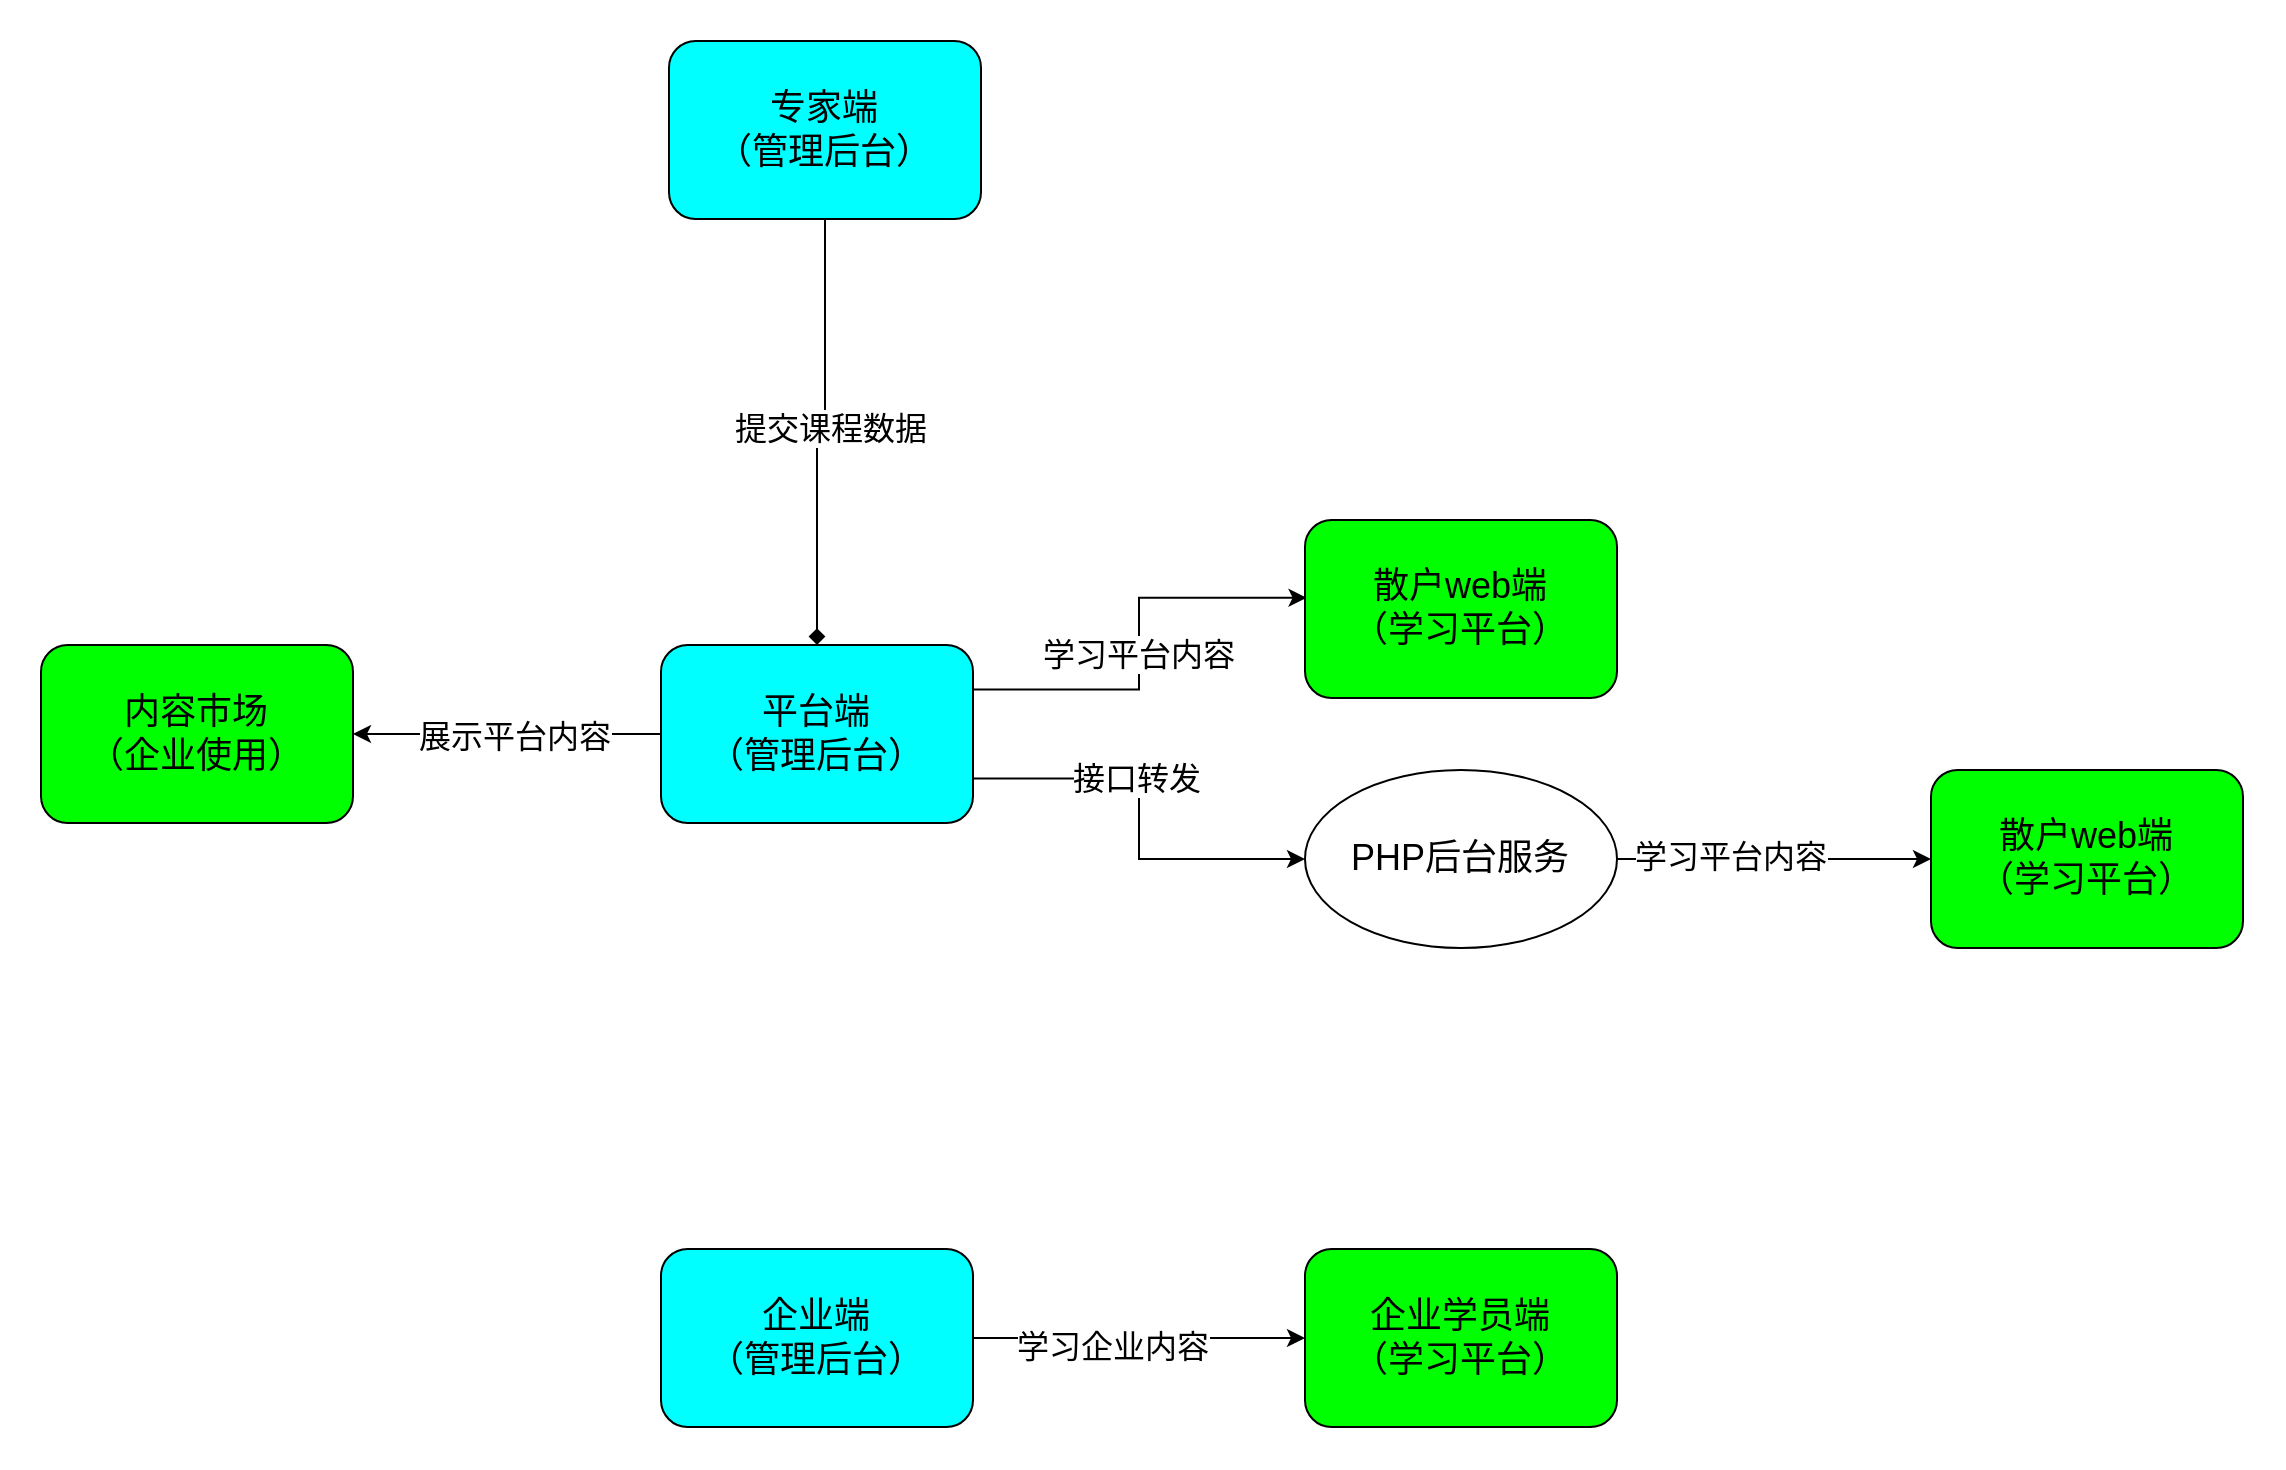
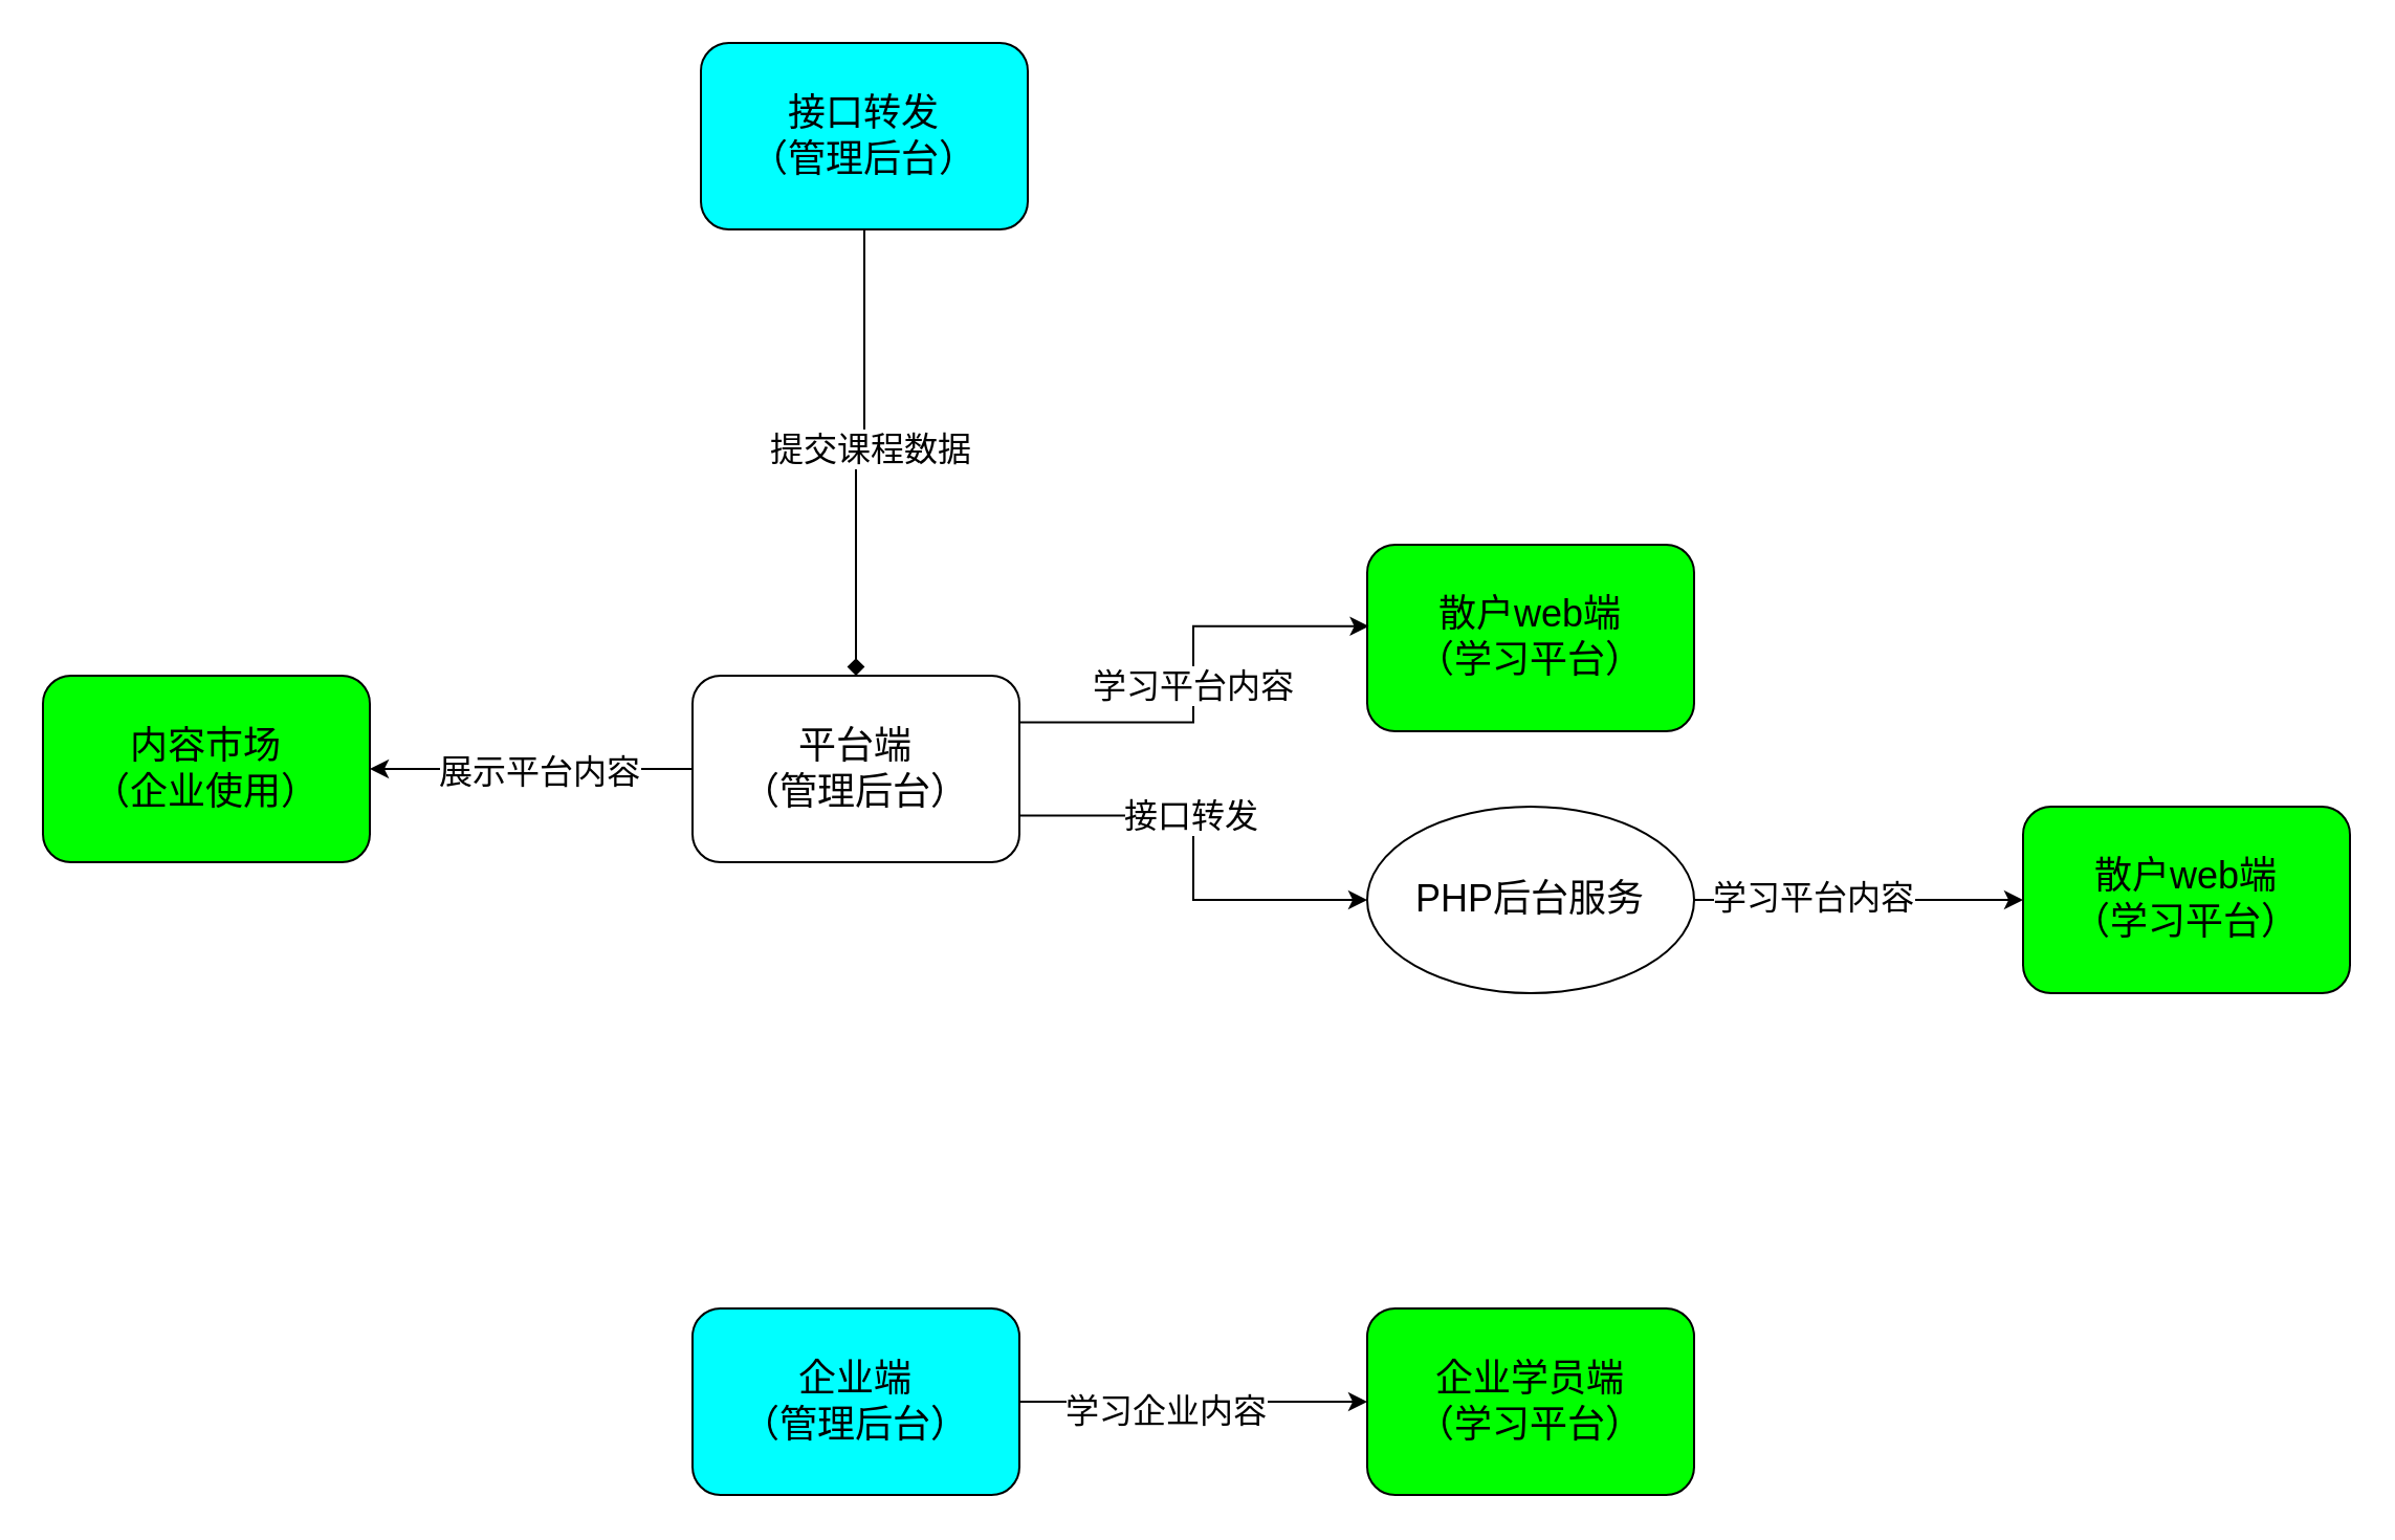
  <mxCell id="0" />
  <mxCell id="1" parent="0" />
  <mxCell id="2" style="edgeStyle=orthogonalEdgeStyle;rounded=0;orthogonalLoop=1;jettySize=auto;html=1;exitX=0.5;exitY=1;exitDx=0;exitDy=0;endArrow=diamond;" edge="1" parent="1" source="4" target="9"><mxGeometry relative="1" as="geometry" /></mxCell>
  <mxCell id="3" value="&lt;font style=&quot;font-size: 16px;&quot;&gt;提交课程数据&lt;/font&gt;" style="edgeLabel;html=1;align=center;verticalAlign=middle;resizable=0;points=[];" vertex="1" connectable="0" parent="2"><mxGeometry x="-0.042" y="2" relative="1" as="geometry"><mxPoint as="offset" /></mxGeometry></mxCell>
- <mxCell id="4" value="专家端&lt;br&gt;（管理后台）" style="rounded=1;whiteSpace=wrap;html=1;fontSize=18;fillColor=#00FFFF;" vertex="1" parent="1"><mxGeometry x="334" y="20" width="156" height="89" as="geometry" /></mxCell>
+ <mxCell id="4" value="接口转发&lt;br&gt;（管理后台）" style="rounded=1;whiteSpace=wrap;html=1;fontSize=18;fillColor=#00FFFF;" vertex="1" parent="1"><mxGeometry x="334" y="20" width="156" height="89" as="geometry" /></mxCell>
  <mxCell id="5" style="edgeStyle=orthogonalEdgeStyle;rounded=0;orthogonalLoop=1;jettySize=auto;html=1;exitX=1;exitY=0.75;exitDx=0;exitDy=0;" edge="1" parent="1" source="9" target="17"><mxGeometry relative="1" as="geometry" /></mxCell>
  <mxCell id="6" value="接口转发" style="edgeLabel;html=1;align=center;verticalAlign=middle;resizable=0;points=[];fontSize=16;" vertex="1" connectable="0" parent="5"><mxGeometry x="-0.193" y="-2" relative="1" as="geometry"><mxPoint as="offset" /></mxGeometry></mxCell>
  <mxCell id="7" style="edgeStyle=orthogonalEdgeStyle;rounded=0;orthogonalLoop=1;jettySize=auto;html=1;exitX=0;exitY=0.5;exitDx=0;exitDy=0;" edge="1" parent="1" source="9" target="20"><mxGeometry relative="1" as="geometry" /></mxCell>
  <mxCell id="8" value="展示平台内容" style="edgeLabel;html=1;align=center;verticalAlign=middle;resizable=0;points=[];fontSize=16;" vertex="1" connectable="0" parent="7"><mxGeometry x="-0.045" y="1" relative="1" as="geometry"><mxPoint as="offset" /></mxGeometry></mxCell>
- <mxCell id="9" value="平台端&lt;br&gt;（管理后台）" style="rounded=1;whiteSpace=wrap;html=1;fontSize=18;fillColor=#00FFFF;" vertex="1" parent="1"><mxGeometry x="330" y="322" width="156" height="89" as="geometry" /></mxCell>
+ <mxCell id="9" value="平台端&lt;br&gt;（管理后台）" style="rounded=1;whiteSpace=wrap;html=1;fontSize=18;fillColor=#ffffff;" vertex="1" parent="1"><mxGeometry x="330" y="322" width="156" height="89" as="geometry" /></mxCell>
  <mxCell id="10" style="edgeStyle=orthogonalEdgeStyle;rounded=0;orthogonalLoop=1;jettySize=auto;html=1;exitX=1;exitY=0.5;exitDx=0;exitDy=0;" edge="1" parent="1" source="12" target="21"><mxGeometry relative="1" as="geometry" /></mxCell>
  <mxCell id="11" value="学习企业内容" style="edgeLabel;html=1;align=center;verticalAlign=middle;resizable=0;points=[];fontSize=16;" vertex="1" connectable="0" parent="10"><mxGeometry x="-0.163" y="-4" relative="1" as="geometry"><mxPoint as="offset" /></mxGeometry></mxCell>
  <mxCell id="12" value="企业端&lt;br&gt;（管理后台）" style="rounded=1;whiteSpace=wrap;html=1;fontSize=18;fillColor=#00FFFF;" vertex="1" parent="1"><mxGeometry x="330" y="624" width="156" height="89" as="geometry" /></mxCell>
  <mxCell id="13" value="散户web端&lt;br&gt;（学习平台）" style="rounded=1;whiteSpace=wrap;html=1;fontSize=18;fillColor=#00FF00;" vertex="1" parent="1"><mxGeometry x="652" y="259.5" width="156" height="89" as="geometry" /></mxCell>
  <mxCell id="14" value="散户web端&lt;br&gt;（学习平台）" style="rounded=1;whiteSpace=wrap;html=1;fontSize=18;fillColor=#00FF00;" vertex="1" parent="1"><mxGeometry x="965" y="384.5" width="156" height="89" as="geometry" /></mxCell>
  <mxCell id="15" style="edgeStyle=orthogonalEdgeStyle;rounded=0;orthogonalLoop=1;jettySize=auto;html=1;exitX=1;exitY=0.5;exitDx=0;exitDy=0;entryX=0;entryY=0.5;entryDx=0;entryDy=0;" edge="1" parent="1" source="17" target="14"><mxGeometry relative="1" as="geometry" /></mxCell>
  <mxCell id="16" value="学习平台内容" style="edgeLabel;html=1;align=center;verticalAlign=middle;resizable=0;points=[];fontSize=16;" vertex="1" connectable="0" parent="15"><mxGeometry x="-0.29" y="2" relative="1" as="geometry"><mxPoint as="offset" /></mxGeometry></mxCell>
  <mxCell id="17" value="PHP后台服务" style="ellipse;whiteSpace=wrap;html=1;fontSize=18;fillColor=#FFFFFF;" vertex="1" parent="1"><mxGeometry x="652" y="384.5" width="156" height="89" as="geometry" /></mxCell>
  <mxCell id="18" style="edgeStyle=orthogonalEdgeStyle;rounded=0;orthogonalLoop=1;jettySize=auto;html=1;exitX=1;exitY=0.25;exitDx=0;exitDy=0;entryX=0.005;entryY=0.437;entryDx=0;entryDy=0;entryPerimeter=0;" edge="1" parent="1" source="9" target="13"><mxGeometry relative="1" as="geometry" /></mxCell>
  <mxCell id="19" value="学习平台内容" style="edgeLabel;html=1;align=center;verticalAlign=middle;resizable=0;points=[];fontSize=16;" vertex="1" connectable="0" parent="18"><mxGeometry x="-0.051" y="1" relative="1" as="geometry"><mxPoint as="offset" /></mxGeometry></mxCell>
  <mxCell id="20" value="内容市场&lt;br&gt;（企业使用&lt;span style=&quot;background-color: initial;&quot;&gt;）&lt;/span&gt;" style="rounded=1;whiteSpace=wrap;html=1;fontSize=18;fillColor=#00FF00;" vertex="1" parent="1"><mxGeometry x="20" y="322" width="156" height="89" as="geometry" /></mxCell>
  <mxCell id="21" value="企业学员端&lt;br&gt;（学习平台）" style="rounded=1;whiteSpace=wrap;html=1;fontSize=18;fillColor=#00FF00;" vertex="1" parent="1"><mxGeometry x="652" y="624" width="156" height="89" as="geometry" /></mxCell>
